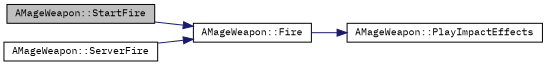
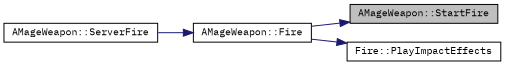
  digraph {
    fontname="IBM Plex Mono"
    rankdir=LR
    node [color=black fillcolor=white fontname="IBM Plex Mono" fontsize=10 shape=record style=filled]
    edge [color=midnightblue fontname="IBM Plex Mono" fontsize=10 labelfontname=Helvetica labelfontsize=10 style=solid]
    n1 [fillcolor=grey75 fontcolor=black height=0.2 label="AMageWeapon::StartFire" width=0.4]
    n2 [height=0.2 label="AMageWeapon::Fire" width=0.4]
-   n3 [height=0.2 label="AMageWeapon::PlayImpactEffects" width=0.4]
+   n3 [height=0.2 label="Fire::PlayImpactEffects" width=0.4]
    n4 [height=0.2 label="AMageWeapon::ServerFire" width=0.4]
-   n1 -> n2
+   n2 -> n1
    n2 -> n3
    n4 -> n2
  }
